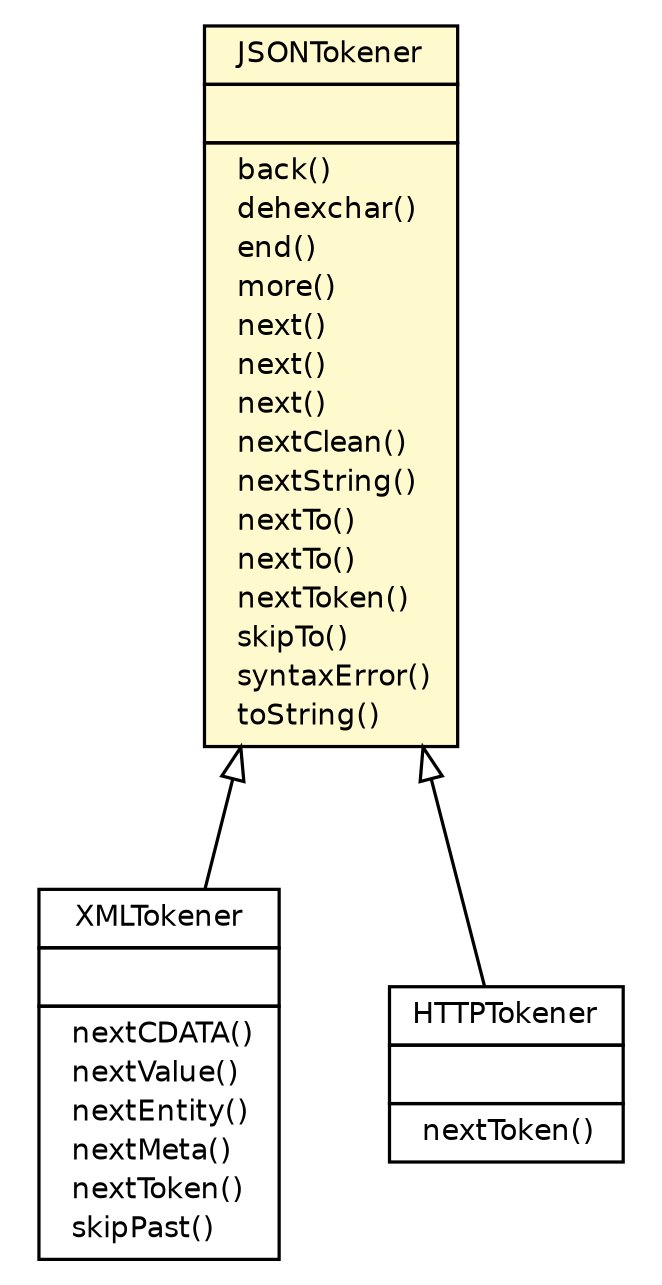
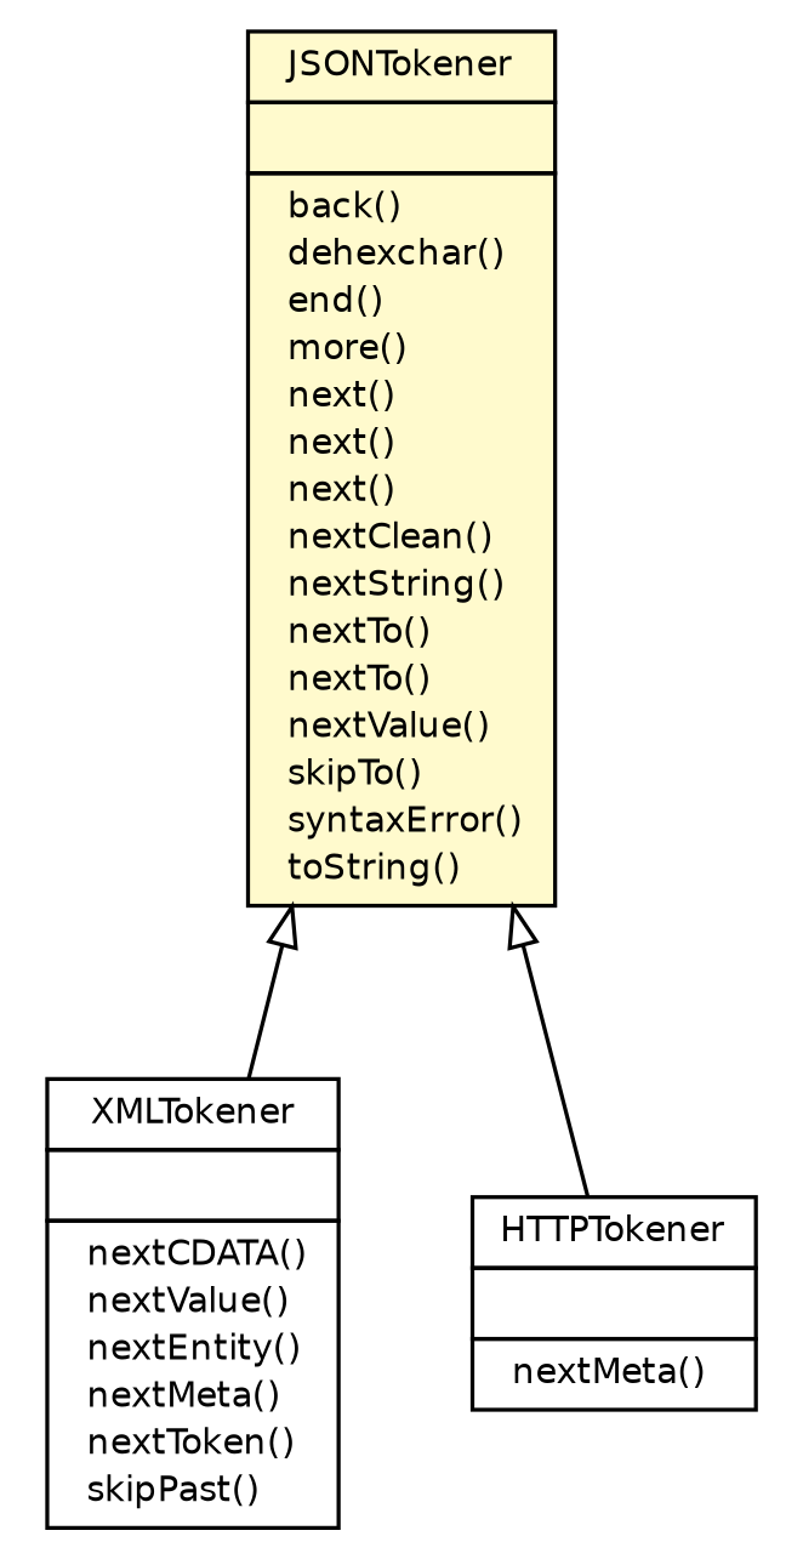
  digraph {
    fontname="DejaVu Sans"
    nodesep=0.25
    ranksep=0.5
    node [fontcolor=black fontname="DejaVu Sans" fontsize=9.0 shape=plaintext]
    edge [arrowtail=empty dir=back fontname="DejaVu Sans" fontsize=10 headport=p labelfontname=Helvetica labelfontsize=10 tailport=p]
    n1 [label=<<table title="org.json.heyzap.XMLTokener" border="0" cellborder="1" cellspacing="0" cellpadding="2" port="p" href="./XMLTokener.html"> 		<tr><td><table border="0" cellspacing="0" cellpadding="1"> <tr><td align="center" balign="center"> XMLTokener </td></tr> 		</table></td></tr> 		<tr><td><table border="0" cellspacing="0" cellpadding="1"> <tr><td align="left" balign="left">  </td></tr> 		</table></td></tr> 		<tr><td><table border="0" cellspacing="0" cellpadding="1"> <tr><td align="left" balign="left">  nextCDATA() </td></tr> <tr><td align="left" balign="left">  nextValue() </td></tr> <tr><td align="left" balign="left">  nextEntity() </td></tr> <tr><td align="left" balign="left">  nextMeta() </td></tr> <tr><td align="left" balign="left">  nextToken() </td></tr> <tr><td align="left" balign="left">  skipPast() </td></tr> 		</table></td></tr> 		</table>>]
-   n2 [label=<<table title="org.json.heyzap.JSONTokener" border="0" cellborder="1" cellspacing="0" cellpadding="2" port="p" bgcolor="lemonChiffon" href="./JSONTokener.html"> 		<tr><td><table border="0" cellspacing="0" cellpadding="1"> <tr><td align="center" balign="center"> JSONTokener </td></tr> 		</table></td></tr> 		<tr><td><table border="0" cellspacing="0" cellpadding="1"> <tr><td align="left" balign="left">  </td></tr> 		</table></td></tr> 		<tr><td><table border="0" cellspacing="0" cellpadding="1"> <tr><td align="left" balign="left">  back() </td></tr> <tr><td align="left" balign="left">  dehexchar() </td></tr> <tr><td align="left" balign="left">  end() </td></tr> <tr><td align="left" balign="left">  more() </td></tr> <tr><td align="left" balign="left">  next() </td></tr> <tr><td align="left" balign="left">  next() </td></tr> <tr><td align="left" balign="left">  next() </td></tr> <tr><td align="left" balign="left">  nextClean() </td></tr> <tr><td align="left" balign="left">  nextString() </td></tr> <tr><td align="left" balign="left">  nextTo() </td></tr> <tr><td align="left" balign="left">  nextTo() </td></tr> <tr><td align="left" balign="left">  nextToken() </td></tr> <tr><td align="left" balign="left">  skipTo() </td></tr> <tr><td align="left" balign="left">  syntaxError() </td></tr> <tr><td align="left" balign="left">  toString() </td></tr> 		</table></td></tr> 		</table>>]
-   n3 [label=<<table title="org.json.heyzap.HTTPTokener" border="0" cellborder="1" cellspacing="0" cellpadding="2" port="p" href="./HTTPTokener.html"> 		<tr><td><table border="0" cellspacing="0" cellpadding="1"> <tr><td align="center" balign="center"> HTTPTokener </td></tr> 		</table></td></tr> 		<tr><td><table border="0" cellspacing="0" cellpadding="1"> <tr><td align="left" balign="left">  </td></tr> 		</table></td></tr> 		<tr><td><table border="0" cellspacing="0" cellpadding="1"> <tr><td align="left" balign="left">  nextToken() </td></tr> 		</table></td></tr> 		</table>>]
+   n2 [label=<<table title="org.json.heyzap.JSONTokener" border="0" cellborder="1" cellspacing="0" cellpadding="2" port="p" bgcolor="lemonChiffon" href="./JSONTokener.html"> 		<tr><td><table border="0" cellspacing="0" cellpadding="1"> <tr><td align="center" balign="center"> JSONTokener </td></tr> 		</table></td></tr> 		<tr><td><table border="0" cellspacing="0" cellpadding="1"> <tr><td align="left" balign="left">  </td></tr> 		</table></td></tr> 		<tr><td><table border="0" cellspacing="0" cellpadding="1"> <tr><td align="left" balign="left">  back() </td></tr> <tr><td align="left" balign="left">  dehexchar() </td></tr> <tr><td align="left" balign="left">  end() </td></tr> <tr><td align="left" balign="left">  more() </td></tr> <tr><td align="left" balign="left">  next() </td></tr> <tr><td align="left" balign="left">  next() </td></tr> <tr><td align="left" balign="left">  next() </td></tr> <tr><td align="left" balign="left">  nextClean() </td></tr> <tr><td align="left" balign="left">  nextString() </td></tr> <tr><td align="left" balign="left">  nextTo() </td></tr> <tr><td align="left" balign="left">  nextTo() </td></tr> <tr><td align="left" balign="left">  nextValue() </td></tr> <tr><td align="left" balign="left">  skipTo() </td></tr> <tr><td align="left" balign="left">  syntaxError() </td></tr> <tr><td align="left" balign="left">  toString() </td></tr> 		</table></td></tr> 		</table>>]
+   n3 [label=<<table title="org.json.heyzap.HTTPTokener" border="0" cellborder="1" cellspacing="0" cellpadding="2" port="p" href="./HTTPTokener.html"> 		<tr><td><table border="0" cellspacing="0" cellpadding="1"> <tr><td align="center" balign="center"> HTTPTokener </td></tr> 		</table></td></tr> 		<tr><td><table border="0" cellspacing="0" cellpadding="1"> <tr><td align="left" balign="left">  </td></tr> 		</table></td></tr> 		<tr><td><table border="0" cellspacing="0" cellpadding="1"> <tr><td align="left" balign="left">  nextMeta() </td></tr> 		</table></td></tr> 		</table>>]
    n2 -> n1
    n2 -> n3
  }
